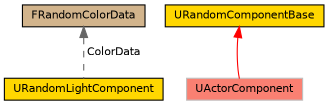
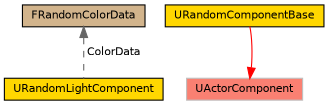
  digraph {
    node [color=black fillcolor=gold fontname=Helvetica fontsize=10 shape=record style=filled]
    edge [dir=back fontname=Helvetica fontsize=10 labelfontname=Helvetica labelfontsize=10]
    n1 [fontcolor=black height=0.2 label=URandomLightComponent width=0.4]
    n2 [height=0.2 label=URandomComponentBase width=0.4]
    n3 [color=grey75 fillcolor=salmon height=0.2 label=UActorComponent width=0.4]
    n4 [fillcolor=tan height=0.2 label=FRandomColorData width=0.4]
-   n2 -> n3 [color=red style=solid]
+   n3 -> n2 [color=red style=solid]
    n4 -> n1 [color=gray40 label=" ColorData" style=dashed]
  }
